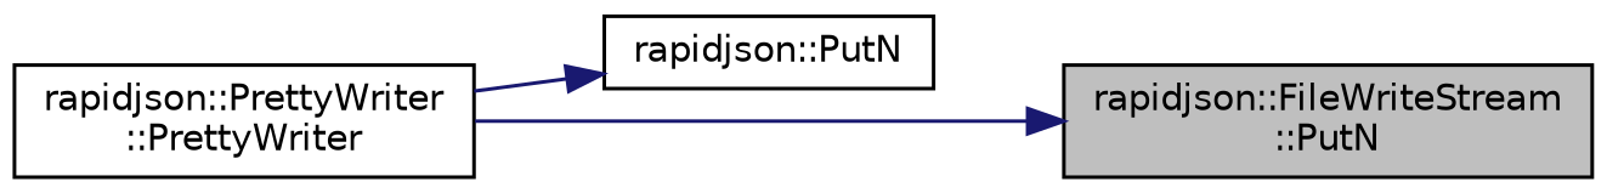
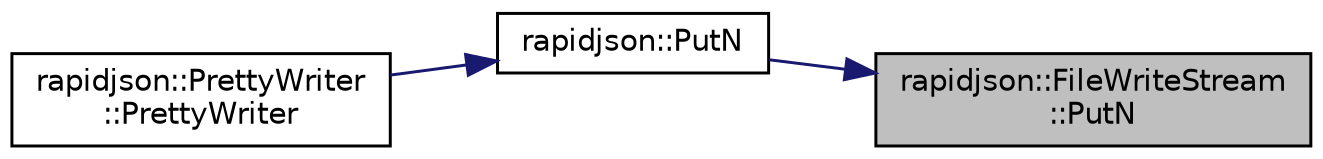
  digraph {
    rankdir=RL
    node [color=black fillcolor=white fontname=Helvetica fontsize=10 shape=record style=filled]
    edge [color=midnightblue dir=back fontname=Helvetica fontsize=10 labelfontname=Helvetica labelfontsize=10 style=solid]
    n1 [fillcolor=grey75 fontcolor=black height=0.2 label="rapidjson::FileWriteStream\l::PutN" width=0.4]
    n2 [height=0.2 label="rapidjson::PutN" width=0.4]
    n3 [height=0.2 label="rapidjson::PrettyWriter\l::PrettyWriter" width=0.4]
-   n1 -> n3
+   n1 -> n2
    n2 -> n3
  }
